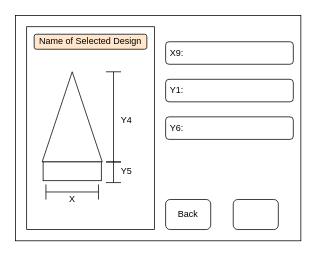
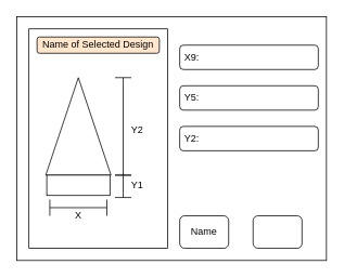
  <mxCell id="0" />
  <mxCell id="1" parent="0" />
  <mxCell id="2" value="" style="rounded=0;whiteSpace=wrap;html=1;" vertex="1" parent="1"><mxGeometry x="20" y="20" width="380" height="300" as="geometry" /></mxCell>
  <mxCell id="3" value="" style="rounded=0;whiteSpace=wrap;html=1;" vertex="1" parent="1"><mxGeometry x="35" y="35" width="170" height="270" as="geometry" /></mxCell>
  <mxCell id="4" value="" style="rounded=1;whiteSpace=wrap;html=1;" vertex="1" parent="1"><mxGeometry x="220" y="55" width="170" height="30" as="geometry" /></mxCell>
  <mxCell id="5" value="" style="rounded=1;whiteSpace=wrap;html=1;" vertex="1" parent="1"><mxGeometry x="220" y="105" width="170" height="30" as="geometry" /></mxCell>
  <mxCell id="6" value="" style="rounded=1;whiteSpace=wrap;html=1;" vertex="1" parent="1"><mxGeometry x="220" y="155" width="170" height="30" as="geometry" /></mxCell>
  <mxCell id="7" value="" style="rounded=1;whiteSpace=wrap;html=1;" vertex="1" parent="1"><mxGeometry x="220" y="265" width="60" height="40" as="geometry" /></mxCell>
  <mxCell id="8" value="" style="rounded=1;whiteSpace=wrap;html=1;" vertex="1" parent="1"><mxGeometry x="310" y="265" width="60" height="40" as="geometry" /></mxCell>
- <mxCell id="9" value="Back" style="text;html=1;strokeColor=none;fillColor=none;align=center;verticalAlign=middle;whiteSpace=wrap;rounded=0;" vertex="1" parent="1"><mxGeometry x="220" y="270" width="60" height="30" as="geometry" /></mxCell>
+ <mxCell id="9" value="Name" style="text;html=1;strokeColor=none;fillColor=none;align=center;verticalAlign=middle;whiteSpace=wrap;rounded=0;" vertex="1" parent="1"><mxGeometry x="220" y="270" width="60" height="30" as="geometry" /></mxCell>
  <mxCell id="10" value="X9:" style="text;html=1;strokeColor=none;fillColor=none;align=center;verticalAlign=middle;whiteSpace=wrap;rounded=0;" vertex="1" parent="1"><mxGeometry x="205" y="55" width="60" height="30" as="geometry" /></mxCell>
- <mxCell id="11" value="Y1:" style="text;html=1;strokeColor=none;fillColor=none;align=center;verticalAlign=middle;whiteSpace=wrap;rounded=0;" vertex="1" parent="1"><mxGeometry x="205" y="105" width="60" height="30" as="geometry" /></mxCell>
- <mxCell id="12" value="Y6:" style="text;html=1;strokeColor=none;fillColor=none;align=center;verticalAlign=middle;whiteSpace=wrap;rounded=0;" vertex="1" parent="1"><mxGeometry x="205" y="155" width="60" height="30" as="geometry" /></mxCell>
+ <mxCell id="11" value="Y5:" style="text;html=1;strokeColor=none;fillColor=none;align=center;verticalAlign=middle;whiteSpace=wrap;rounded=0;" vertex="1" parent="1"><mxGeometry x="205" y="105" width="60" height="30" as="geometry" /></mxCell>
+ <mxCell id="12" value="Y2:" style="text;html=1;strokeColor=none;fillColor=none;align=center;verticalAlign=middle;whiteSpace=wrap;rounded=0;" vertex="1" parent="1"><mxGeometry x="205" y="155" width="60" height="30" as="geometry" /></mxCell>
  <mxCell id="13" value="" style="group" vertex="1" connectable="0" parent="1"><mxGeometry x="55.62" y="95" width="128.75" height="185" as="geometry" /></mxCell>
  <mxCell id="14" value="" style="triangle;whiteSpace=wrap;html=1;rotation=-90;" vertex="1" parent="13"><mxGeometry x="-19.99" y="20" width="120" height="80" as="geometry" /></mxCell>
  <mxCell id="15" value="" style="rounded=0;whiteSpace=wrap;html=1;" vertex="1" parent="13"><mxGeometry x="1.25" y="120" width="77.5" height="25" as="geometry" /></mxCell>
  <mxCell id="16" value="X" style="text;html=1;strokeColor=none;fillColor=none;align=center;verticalAlign=middle;whiteSpace=wrap;rounded=0;" vertex="1" parent="13"><mxGeometry x="23.13" y="155" width="33.75" height="30" as="geometry" /></mxCell>
  <mxCell id="17" value="" style="shape=crossbar;whiteSpace=wrap;html=1;rounded=1;" vertex="1" parent="13"><mxGeometry x="5" y="150" width="70" height="20" as="geometry" /></mxCell>
  <mxCell id="18" value="" style="shape=crossbar;whiteSpace=wrap;html=1;rounded=1;direction=south;" vertex="1" parent="13"><mxGeometry x="85" y="120" width="20" height="27.5" as="geometry" /></mxCell>
  <mxCell id="19" value="" style="shape=crossbar;whiteSpace=wrap;html=1;rounded=1;direction=south;" vertex="1" parent="13"><mxGeometry x="85" width="20" height="120" as="geometry" /></mxCell>
- <mxCell id="20" value="Y5" style="text;html=1;strokeColor=none;fillColor=none;align=center;verticalAlign=middle;whiteSpace=wrap;rounded=0;" vertex="1" parent="13"><mxGeometry x="95" y="117.5" width="33.75" height="30" as="geometry" /></mxCell>
- <mxCell id="21" value="Y4" style="text;html=1;strokeColor=none;fillColor=none;align=center;verticalAlign=middle;whiteSpace=wrap;rounded=0;" vertex="1" parent="13"><mxGeometry x="95" y="50" width="33.75" height="30" as="geometry" /></mxCell>
+ <mxCell id="20" value="Y1" style="text;html=1;strokeColor=none;fillColor=none;align=center;verticalAlign=middle;whiteSpace=wrap;rounded=0;" vertex="1" parent="13"><mxGeometry x="95" y="117.5" width="33.75" height="30" as="geometry" /></mxCell>
+ <mxCell id="21" value="Y2" style="text;html=1;strokeColor=none;fillColor=none;align=center;verticalAlign=middle;whiteSpace=wrap;rounded=0;" vertex="1" parent="13"><mxGeometry x="95" y="50" width="33.75" height="30" as="geometry" /></mxCell>
  <mxCell id="22" value="Name of Selected&amp;nbsp;Design" style="rounded=1;whiteSpace=wrap;html=1;fillColor=#ffe6cc;" vertex="1" parent="1"><mxGeometry x="44.99" y="45" width="150" height="20" as="geometry" /></mxCell>
